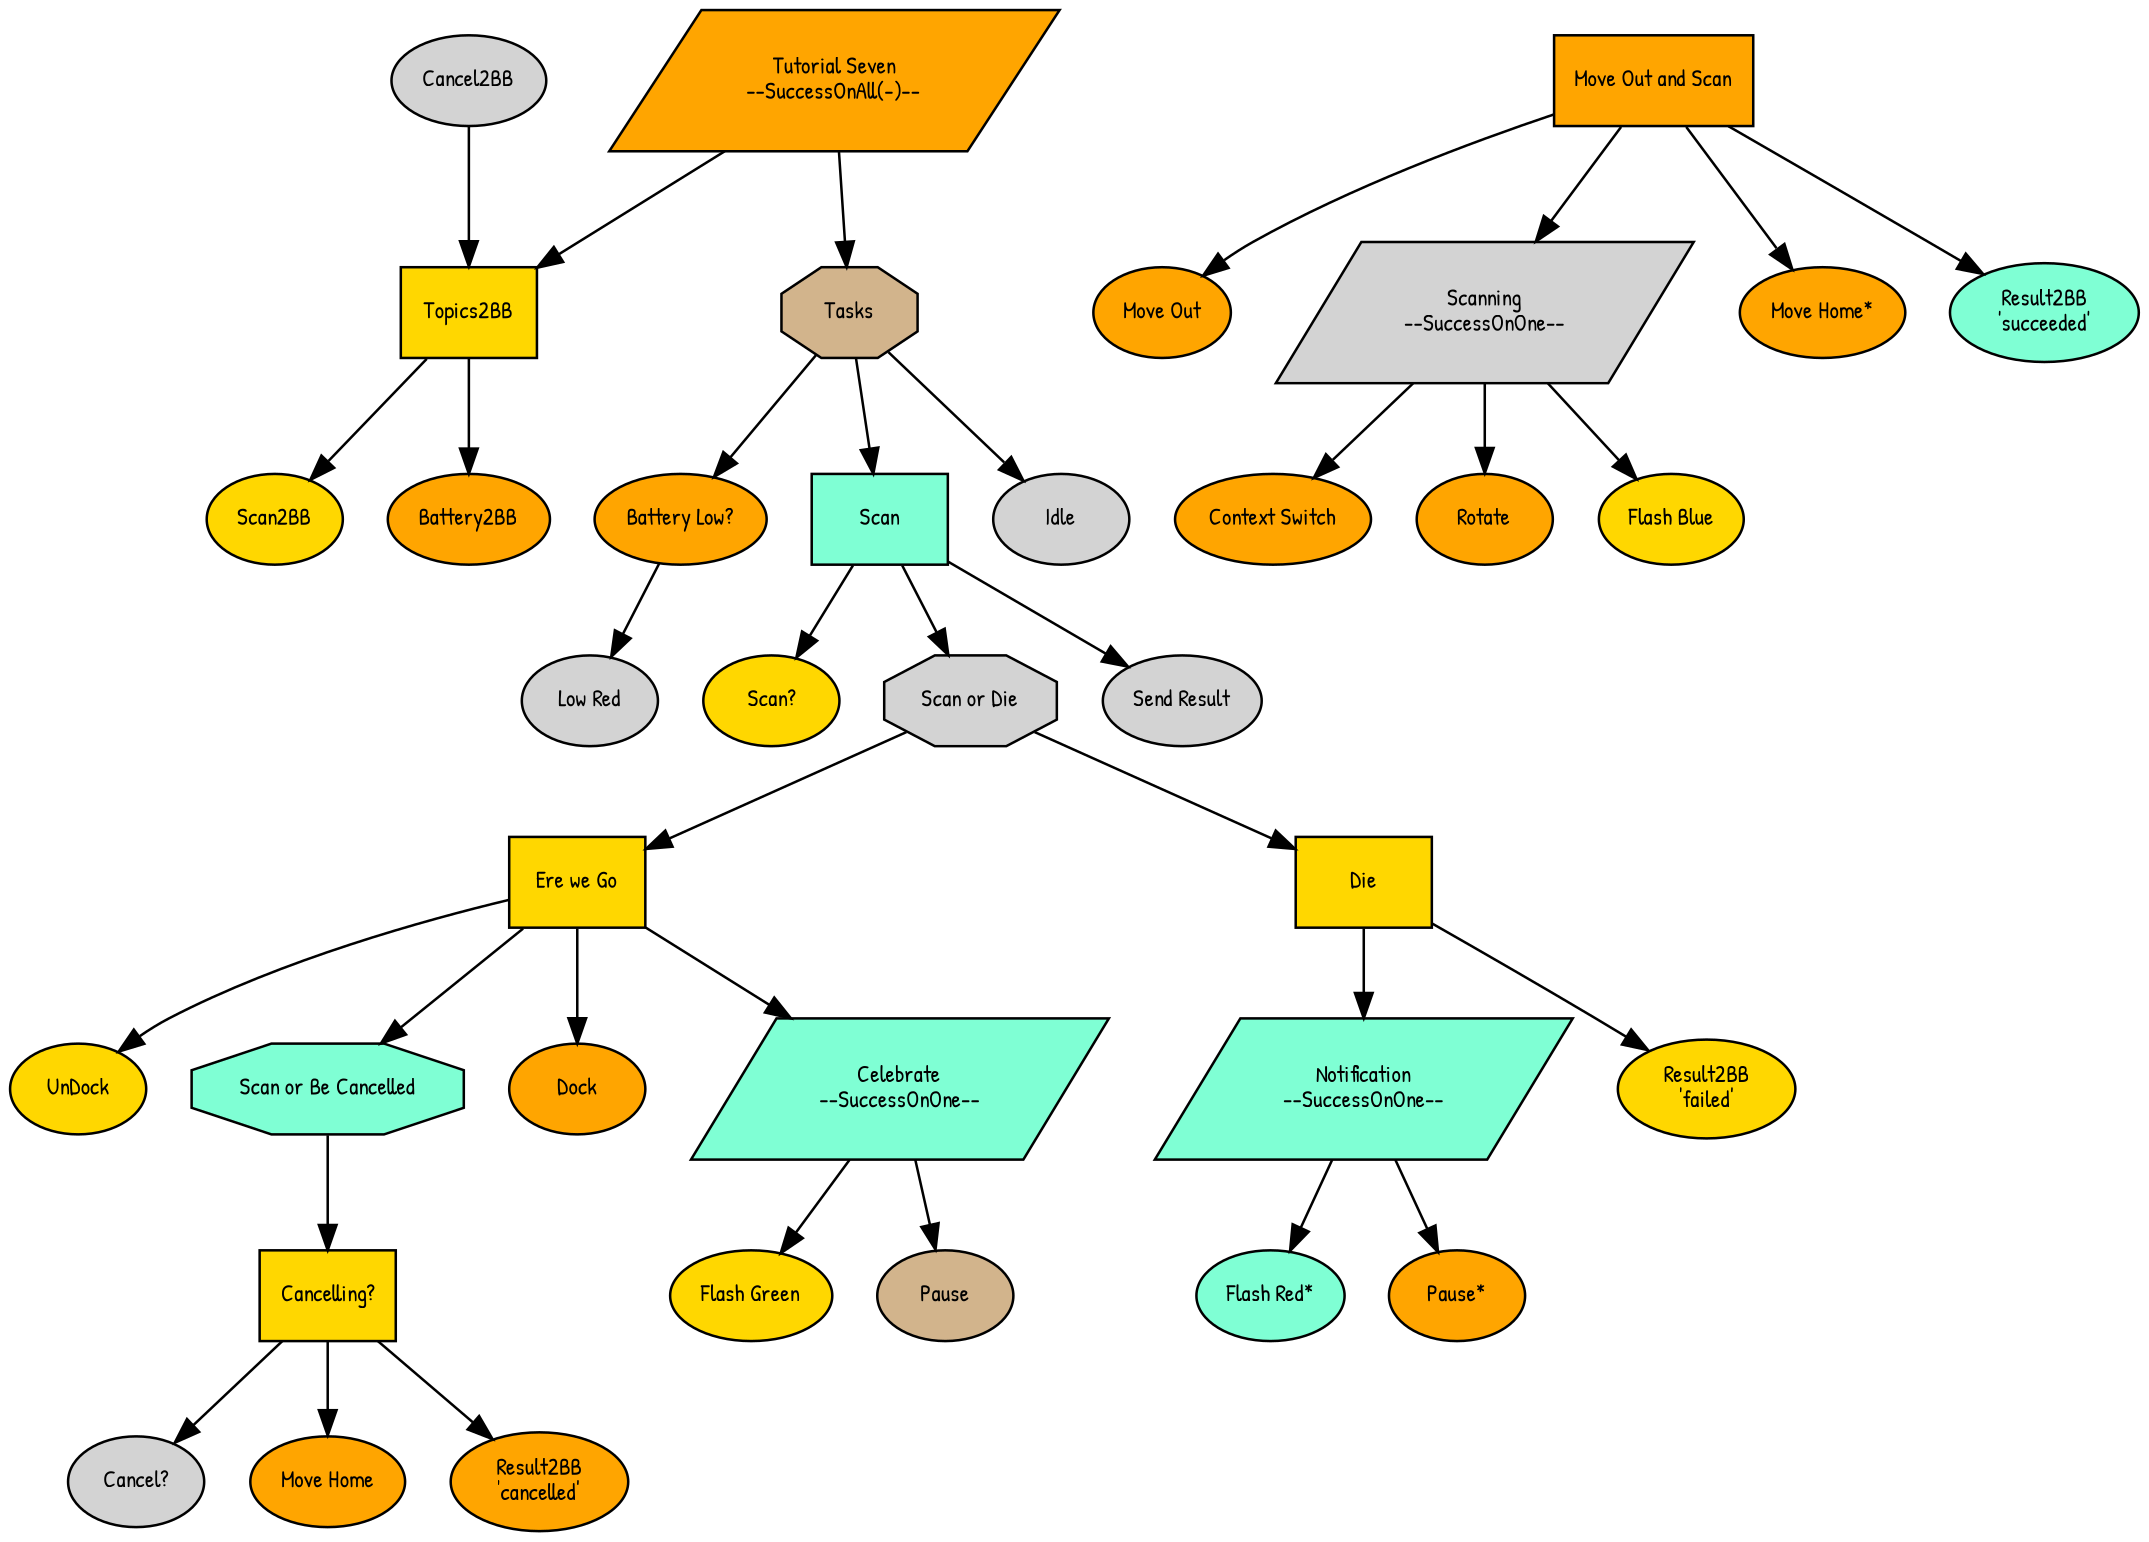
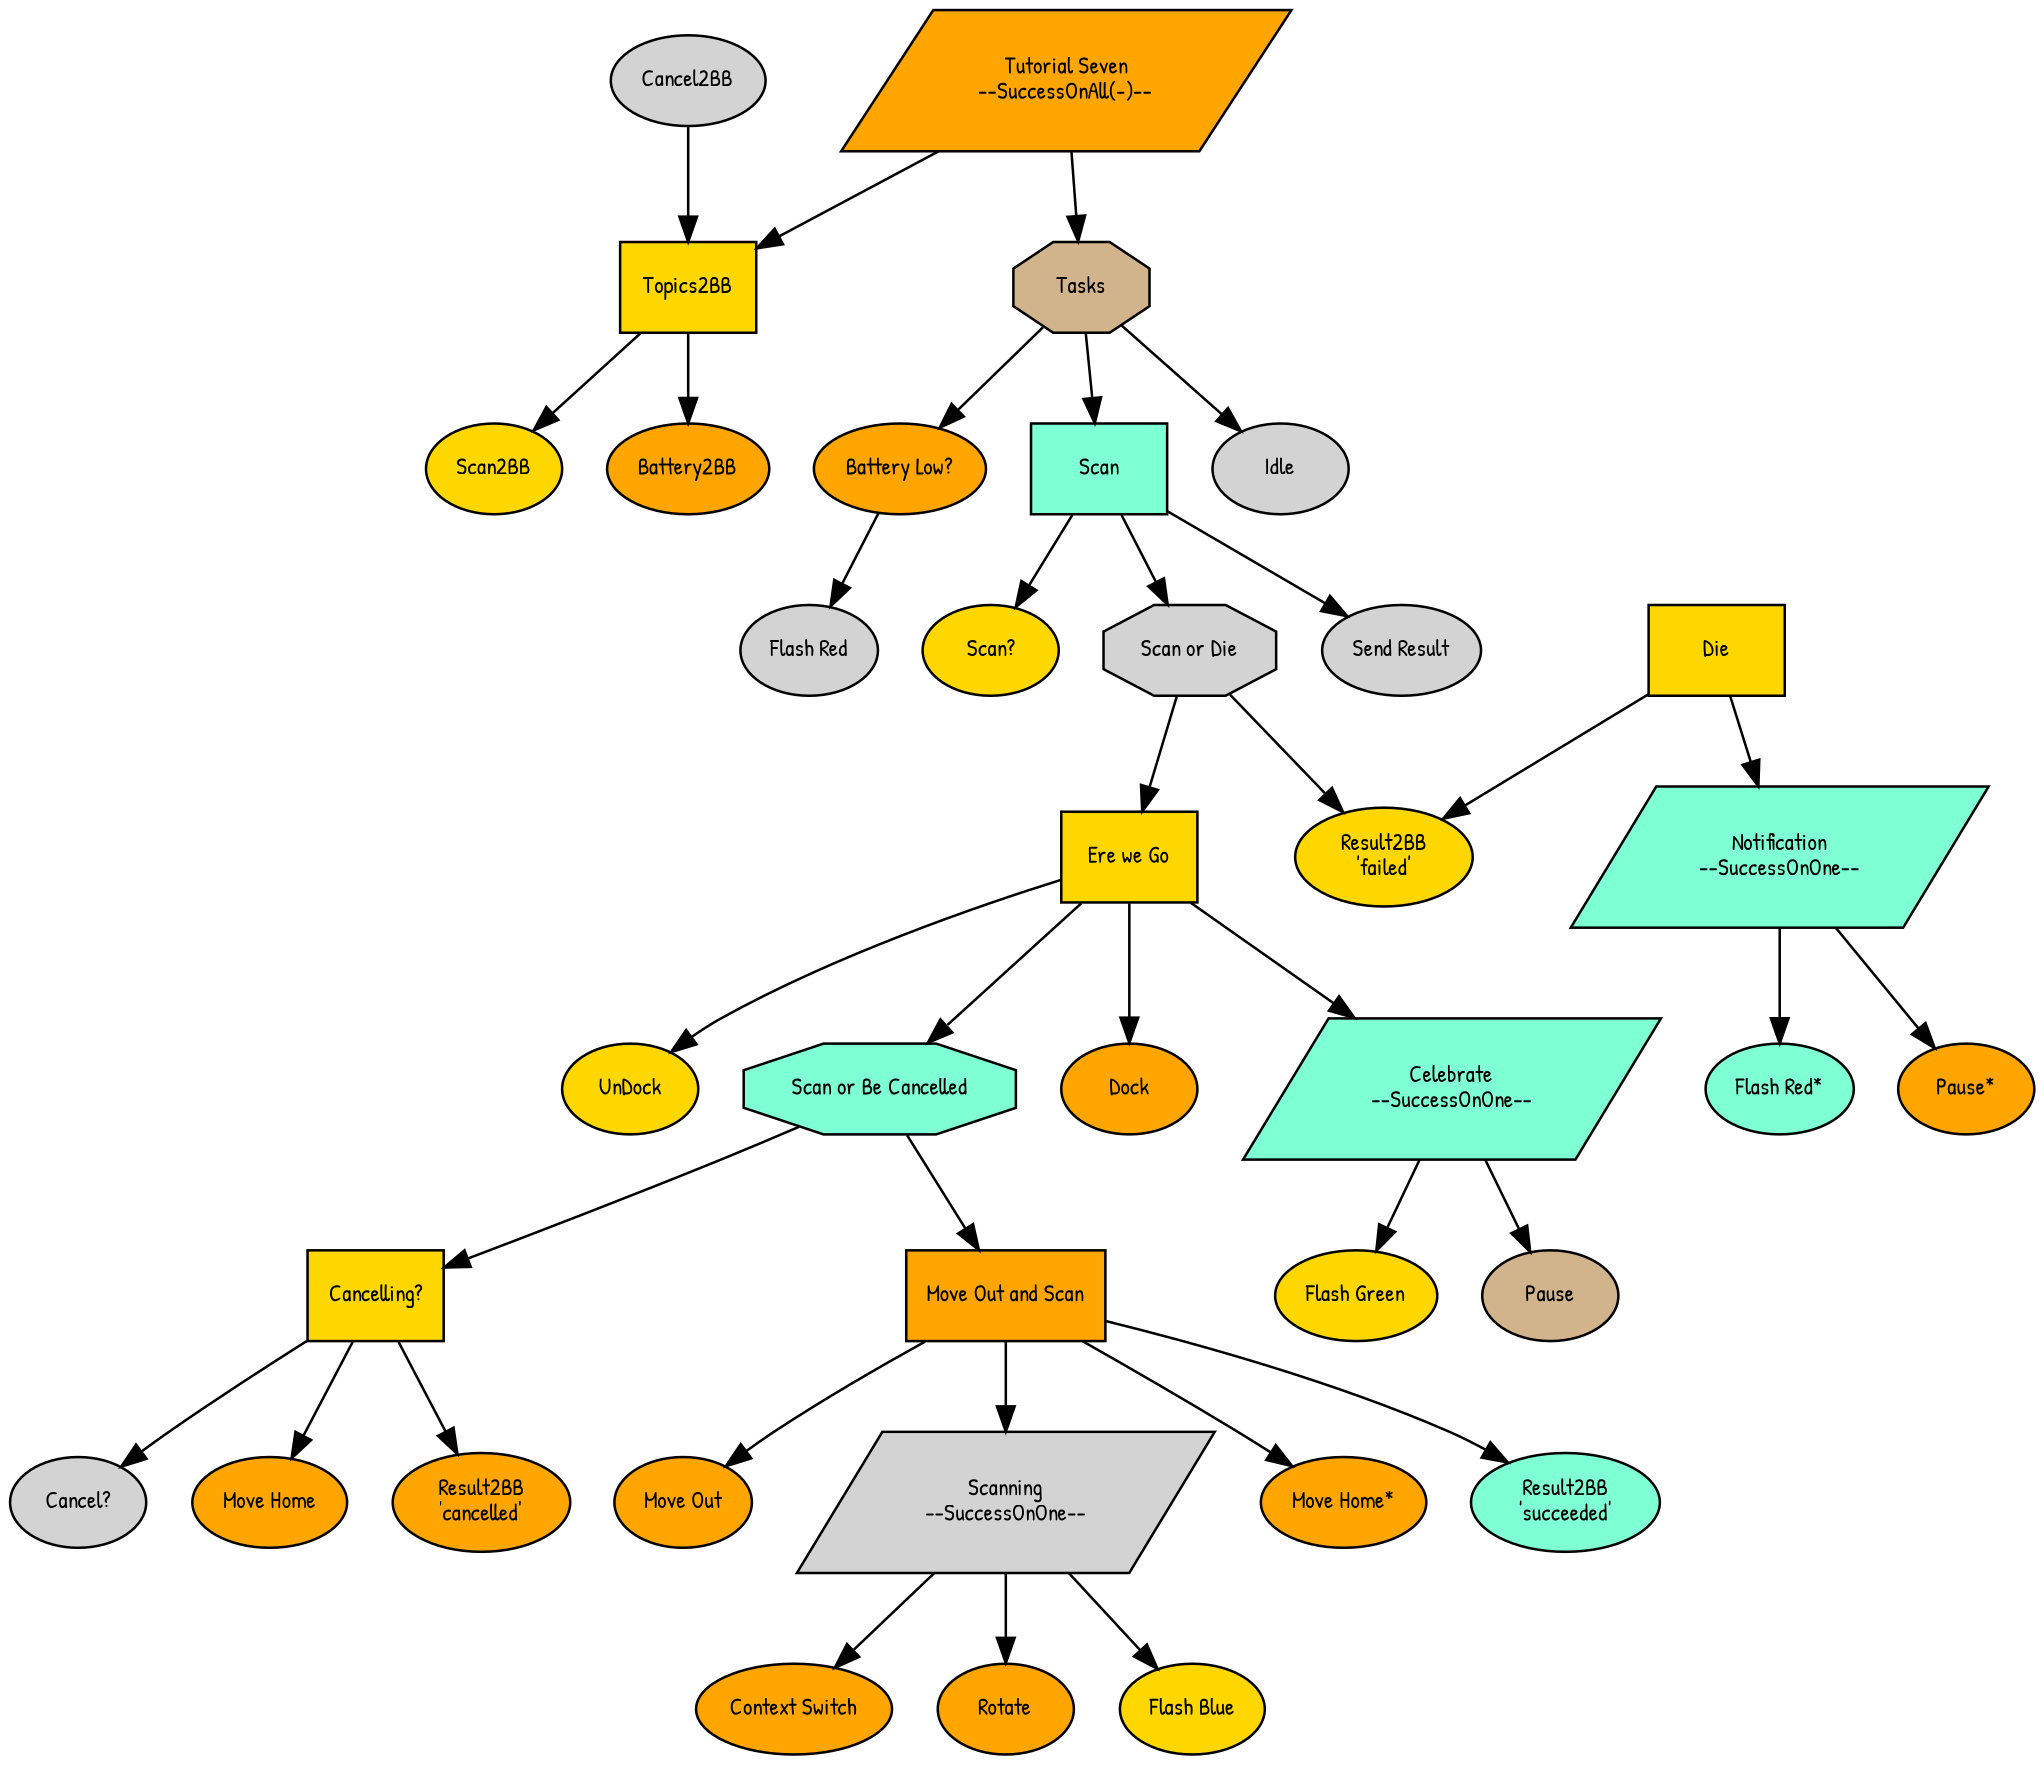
  digraph {
    fontname="Patrick Hand"
    node [fillcolor=orange fontcolor=black fontname="Patrick Hand" fontsize=9 shape=ellipse style=filled]
    edge [fontname="Patrick Hand"]
    n1 [label="Tutorial Seven\n--SuccessOnAll(-)--" shape=parallelogram]
    n2 [fillcolor=gold label=Topics2BB shape=box]
    n3 [fillcolor=tan label=Tasks shape=octagon]
    n4 [fillcolor=gold label=Scan2BB]
    n5 [label=Battery2BB]
    n6 [label="Battery Low?"]
    n7 [fillcolor=aquamarine label=Scan shape=box]
    n8 [fillcolor=lightgrey label=Idle]
    n9 [fillcolor=lightgrey label=Cancel2BB]
-   n10 [fillcolor=lightgrey label="Low Red"]
+   n10 [fillcolor=lightgrey label="Flash Red"]
    n11 [fillcolor=gold label="Scan?"]
    n12 [fillcolor=lightgrey label="Scan or Die" shape=octagon]
    n13 [fillcolor=lightgrey label="Send Result"]
    n14 [fillcolor=gold label="Ere we Go" shape=box]
    n15 [fillcolor=gold label=Die shape=box]
    n16 [fillcolor=gold label=UnDock]
    n17 [fillcolor=aquamarine label="Scan or Be Cancelled" shape=octagon]
    n18 [label=Dock]
    n19 [fillcolor=aquamarine label="Celebrate\n--SuccessOnOne--" shape=parallelogram]
    n20 [fillcolor=aquamarine label="Notification\n--SuccessOnOne--" shape=parallelogram]
    n21 [fillcolor=gold label="Result2BB\n'failed'"]
    n22 [fillcolor=gold label="Cancelling?" shape=box]
    n23 [label="Move Out and Scan" shape=box]
    n24 [fillcolor=gold label="Flash Green"]
    n25 [fillcolor=tan label=Pause]
    n26 [fillcolor=lightgrey label="Cancel?"]
    n27 [label="Move Home"]
    n28 [label="Result2BB\n'cancelled'"]
    n29 [label="Move Out"]
    n30 [fillcolor=lightgrey label="Scanning\n--SuccessOnOne--" shape=parallelogram]
    n31 [label="Move Home*"]
    n32 [fillcolor=aquamarine label="Result2BB\n'succeeded'"]
    n33 [label="Context Switch"]
    n34 [label=Rotate]
    n35 [fillcolor=gold label="Flash Blue"]
    n36 [fillcolor=aquamarine label="Flash Red*"]
    n37 [label="Pause*"]
    n1 -> n2
    n1 -> n3
    n2 -> n4
    n2 -> n5
    n3 -> n6
    n3 -> n7
    n3 -> n8
    n6 -> n10
    n7 -> n11
    n7 -> n12
    n7 -> n13
    n9 -> n2
    n12 -> n14
-   n12 -> n15
+   n12 -> n21
    n14 -> n16
    n14 -> n17
    n14 -> n18
    n14 -> n19
    n15 -> n20
    n15 -> n21
    n17 -> n22
+   n17 -> n23
    n19 -> n24
    n19 -> n25
    n20 -> n36
    n20 -> n37
    n22 -> n26
    n22 -> n27
    n22 -> n28
    n23 -> n29
    n23 -> n30
    n23 -> n31
    n23 -> n32
    n30 -> n33
    n30 -> n34
    n30 -> n35
  }
